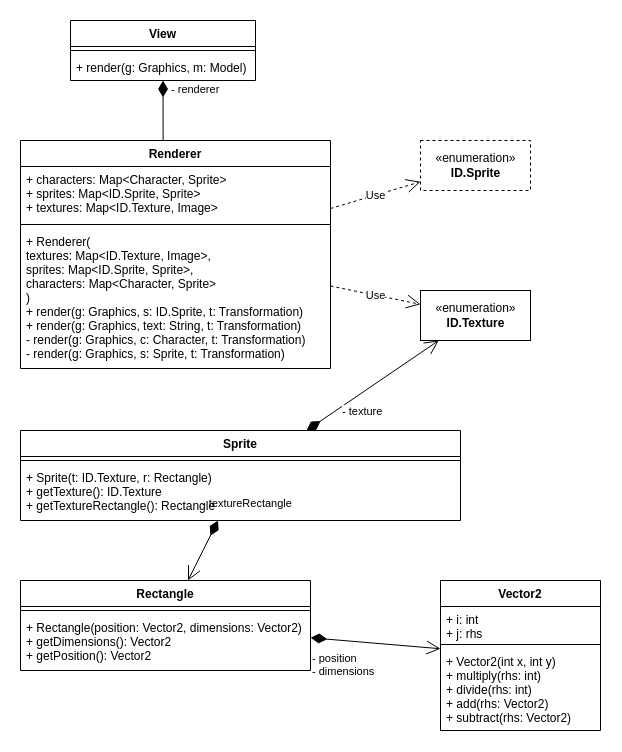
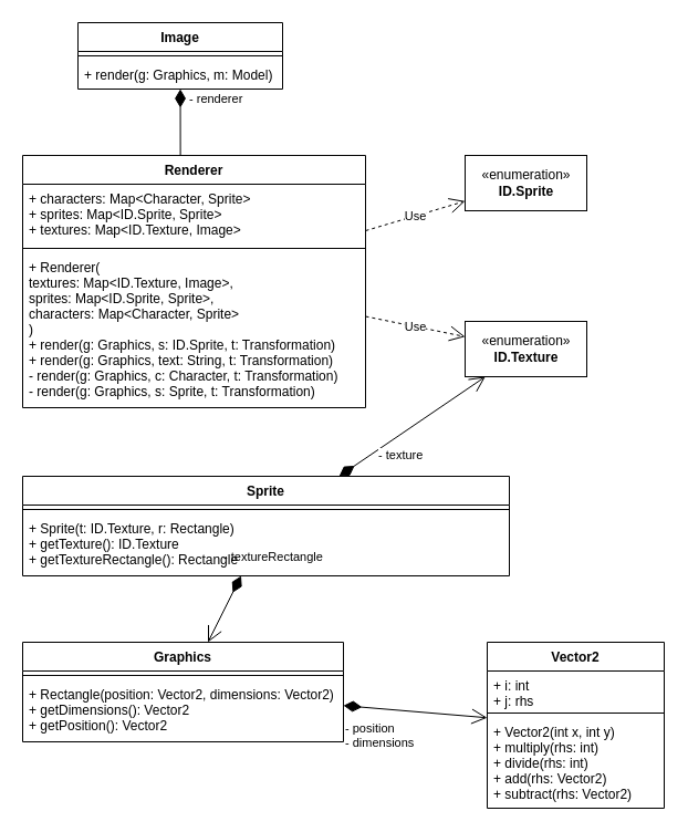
  <mxCell id="0" />
  <mxCell id="1" parent="0" />
- <mxCell id="2" value="«enumeration»&lt;br&gt;&lt;b&gt;ID.Sprite&lt;/b&gt;" style="html=1;dashed=1;" parent="1" vertex="1"><mxGeometry x="420" y="140" width="110" height="50" as="geometry" /></mxCell>
+ <mxCell id="2" value="«enumeration»&lt;br&gt;&lt;b&gt;ID.Sprite&lt;/b&gt;" style="html=1;" parent="1" vertex="1"><mxGeometry x="420" y="140" width="110" height="50" as="geometry" /></mxCell>
  <mxCell id="3" value="«enumeration»&lt;br&gt;&lt;b&gt;ID.Texture&lt;/b&gt;" style="html=1;" parent="1" vertex="1"><mxGeometry x="420" y="290" width="110" height="50" as="geometry" /></mxCell>
  <mxCell id="4" value="- texture" style="endArrow=open;html=1;endSize=12;startArrow=diamondThin;startSize=14;startFill=1;align=left;verticalAlign=bottom;" parent="1" source="10" target="3" edge="1"><mxGeometry x="-0.579" y="-11" relative="1" as="geometry"><mxPoint x="734.95" y="210" as="sourcePoint" /><mxPoint x="707.936" y="-20" as="targetPoint" /><mxPoint as="offset" /></mxGeometry></mxCell>
  <mxCell id="5" value="- textureRectangle" style="endArrow=open;html=1;endSize=12;startArrow=diamondThin;startSize=14;startFill=1;align=left;verticalAlign=bottom;" parent="1" source="10" target="13" edge="1"><mxGeometry x="-0.971" y="-19" relative="1" as="geometry"><mxPoint x="754.431" y="211" as="sourcePoint" /><mxPoint x="915.872" y="0" as="targetPoint" /><mxPoint as="offset" /></mxGeometry></mxCell>
  <mxCell id="6" value="- position&lt;br&gt;- dimensions" style="endArrow=open;html=1;endSize=12;startArrow=diamondThin;startSize=14;startFill=1;align=left;verticalAlign=bottom;" parent="1" source="13" target="16" edge="1"><mxGeometry x="-0.945" y="-43" relative="1" as="geometry"><mxPoint x="735.659" y="211" as="sourcePoint" /><mxPoint x="806.3" y="8" as="targetPoint" /><mxPoint as="offset" /></mxGeometry></mxCell>
  <mxCell id="7" value="Use" style="endArrow=open;endSize=12;dashed=1;html=1;" parent="1" source="20" target="2" edge="1"><mxGeometry width="160" relative="1" as="geometry"><mxPoint x="350" y="275.944" as="sourcePoint" /><mxPoint x="510" y="271.757" as="targetPoint" /></mxGeometry></mxCell>
  <mxCell id="8" value="- renderer" style="endArrow=open;html=1;endSize=12;startArrow=diamondThin;startSize=14;startFill=1;align=left;verticalAlign=bottom;" parent="1" source="24" edge="1"><mxGeometry x="-0.54" y="6" relative="1" as="geometry"><mxPoint x="136.742" y="-34" as="sourcePoint" /><mxPoint x="162.647" y="160" as="targetPoint" /><mxPoint as="offset" /></mxGeometry></mxCell>
  <mxCell id="9" value="Use" style="endArrow=open;endSize=12;dashed=1;html=1;" parent="1" source="20" target="3" edge="1"><mxGeometry width="160" relative="1" as="geometry"><mxPoint x="340" y="288.333" as="sourcePoint" /><mxPoint x="430" y="298.978" as="targetPoint" /></mxGeometry></mxCell>
  <mxCell id="10" value="Sprite" style="swimlane;fontStyle=1;align=center;verticalAlign=top;childLayout=stackLayout;horizontal=1;startSize=26;horizontalStack=0;resizeParent=1;resizeParentMax=0;resizeLast=0;collapsible=1;marginBottom=0;" parent="1" vertex="1"><mxGeometry x="20" y="430" width="440" height="90" as="geometry" /></mxCell>
  <mxCell id="11" value="" style="line;strokeWidth=1;fillColor=none;align=left;verticalAlign=middle;spacingTop=-1;spacingLeft=3;spacingRight=3;rotatable=0;labelPosition=right;points=[];portConstraint=eastwest;" parent="10" vertex="1"><mxGeometry y="26" width="440" height="8" as="geometry" /></mxCell>
  <mxCell id="12" value="+ Sprite(t: ID.Texture, r: Rectangle)&#10;+ getTexture(): ID.Texture&#10;+ getTextureRectangle(): Rectangle" style="text;strokeColor=none;fillColor=none;align=left;verticalAlign=top;spacingLeft=4;spacingRight=4;overflow=hidden;rotatable=0;points=[[0,0.5],[1,0.5]];portConstraint=eastwest;" parent="10" vertex="1"><mxGeometry y="34" width="440" height="56" as="geometry" /></mxCell>
- <mxCell id="13" value="Rectangle" style="swimlane;fontStyle=1;align=center;verticalAlign=top;childLayout=stackLayout;horizontal=1;startSize=26;horizontalStack=0;resizeParent=1;resizeParentMax=0;resizeLast=0;collapsible=1;marginBottom=0;" parent="1" vertex="1"><mxGeometry x="20" y="580" width="290" height="90" as="geometry" /></mxCell>
+ <mxCell id="13" value="Graphics" style="swimlane;fontStyle=1;align=center;verticalAlign=top;childLayout=stackLayout;horizontal=1;startSize=26;horizontalStack=0;resizeParent=1;resizeParentMax=0;resizeLast=0;collapsible=1;marginBottom=0;" parent="1" vertex="1"><mxGeometry x="20" y="580" width="290" height="90" as="geometry" /></mxCell>
  <mxCell id="14" value="" style="line;strokeWidth=1;fillColor=none;align=left;verticalAlign=middle;spacingTop=-1;spacingLeft=3;spacingRight=3;rotatable=0;labelPosition=right;points=[];portConstraint=eastwest;" parent="13" vertex="1"><mxGeometry y="26" width="290" height="8" as="geometry" /></mxCell>
  <mxCell id="15" value="+ Rectangle(position: Vector2, dimensions: Vector2)&#10;+ getDimensions(): Vector2&#10;+ getPosition(): Vector2" style="text;strokeColor=none;fillColor=none;align=left;verticalAlign=top;spacingLeft=4;spacingRight=4;overflow=hidden;rotatable=0;points=[[0,0.5],[1,0.5]];portConstraint=eastwest;" parent="13" vertex="1"><mxGeometry y="34" width="290" height="56" as="geometry" /></mxCell>
  <mxCell id="16" value="Vector2" style="swimlane;fontStyle=1;align=center;verticalAlign=top;childLayout=stackLayout;horizontal=1;startSize=26;horizontalStack=0;resizeParent=1;resizeParentMax=0;resizeLast=0;collapsible=1;marginBottom=0;" parent="1" vertex="1"><mxGeometry x="440" y="580" width="160" height="150" as="geometry" /></mxCell>
  <mxCell id="17" value="+ i: int&#10;+ j: rhs" style="text;strokeColor=none;fillColor=none;align=left;verticalAlign=top;spacingLeft=4;spacingRight=4;overflow=hidden;rotatable=0;points=[[0,0.5],[1,0.5]];portConstraint=eastwest;" parent="16" vertex="1"><mxGeometry y="26" width="160" height="34" as="geometry" /></mxCell>
  <mxCell id="18" value="" style="line;strokeWidth=1;fillColor=none;align=left;verticalAlign=middle;spacingTop=-1;spacingLeft=3;spacingRight=3;rotatable=0;labelPosition=right;points=[];portConstraint=eastwest;" parent="16" vertex="1"><mxGeometry y="60" width="160" height="8" as="geometry" /></mxCell>
  <mxCell id="19" value="+ Vector2(int x, int y)&#10;+ multiply(rhs: int)&#10;+ divide(rhs: int)&#10;+ add(rhs: Vector2)&#10;+ subtract(rhs: Vector2)" style="text;strokeColor=none;fillColor=none;align=left;verticalAlign=top;spacingLeft=4;spacingRight=4;overflow=hidden;rotatable=0;points=[[0,0.5],[1,0.5]];portConstraint=eastwest;" parent="16" vertex="1"><mxGeometry y="68" width="160" height="82" as="geometry" /></mxCell>
  <mxCell id="20" value="Renderer" style="swimlane;fontStyle=1;align=center;verticalAlign=top;childLayout=stackLayout;horizontal=1;startSize=26;horizontalStack=0;resizeParent=1;resizeParentMax=0;resizeLast=0;collapsible=1;marginBottom=0;" parent="1" vertex="1"><mxGeometry x="20" y="140" width="310" height="228" as="geometry" /></mxCell>
  <mxCell id="21" value="+ characters: Map&lt;Character, Sprite&gt;&#10;+ sprites: Map&lt;ID.Sprite, Sprite&gt;&#10;+ textures: Map&lt;ID.Texture, Image&gt;" style="text;strokeColor=none;fillColor=none;align=left;verticalAlign=top;spacingLeft=4;spacingRight=4;overflow=hidden;rotatable=0;points=[[0,0.5],[1,0.5]];portConstraint=eastwest;" parent="20" vertex="1"><mxGeometry y="26" width="310" height="54" as="geometry" /></mxCell>
  <mxCell id="22" value="" style="line;strokeWidth=1;fillColor=none;align=left;verticalAlign=middle;spacingTop=-1;spacingLeft=3;spacingRight=3;rotatable=0;labelPosition=right;points=[];portConstraint=eastwest;" parent="20" vertex="1"><mxGeometry y="80" width="310" height="8" as="geometry" /></mxCell>
  <mxCell id="23" value="+ Renderer(&#10;textures: Map&lt;ID.Texture, Image&gt;,&#10;sprites: Map&lt;ID.Sprite, Sprite&gt;,&#10;characters: Map&lt;Character, Sprite&gt;&#10;)&#10;+ render(g: Graphics, s: ID.Sprite, t: Transformation)&#10;+ render(g: Graphics, text: String, t: Transformation)&#10;- render(g: Graphics, c: Character, t: Transformation)&#10;- render(g: Graphics, s: Sprite, t: Transformation)" style="text;strokeColor=none;fillColor=none;align=left;verticalAlign=top;spacingLeft=4;spacingRight=4;overflow=hidden;rotatable=0;points=[[0,0.5],[1,0.5]];portConstraint=eastwest;" parent="20" vertex="1"><mxGeometry y="88" width="310" height="140" as="geometry" /></mxCell>
- <mxCell id="24" value="View" style="swimlane;fontStyle=1;align=center;verticalAlign=top;childLayout=stackLayout;horizontal=1;startSize=26;horizontalStack=0;resizeParent=1;resizeParentMax=0;resizeLast=0;collapsible=1;marginBottom=0;" parent="1" vertex="1"><mxGeometry x="70" y="20" width="185" height="60" as="geometry" /></mxCell>
+ <mxCell id="24" value="Image" style="swimlane;fontStyle=1;align=center;verticalAlign=top;childLayout=stackLayout;horizontal=1;startSize=26;horizontalStack=0;resizeParent=1;resizeParentMax=0;resizeLast=0;collapsible=1;marginBottom=0;" parent="1" vertex="1"><mxGeometry x="70" y="20" width="185" height="60" as="geometry" /></mxCell>
  <mxCell id="25" value="" style="line;strokeWidth=1;fillColor=none;align=left;verticalAlign=middle;spacingTop=-1;spacingLeft=3;spacingRight=3;rotatable=0;labelPosition=right;points=[];portConstraint=eastwest;" parent="24" vertex="1"><mxGeometry y="26" width="185" height="8" as="geometry" /></mxCell>
  <mxCell id="26" value="+ render(g: Graphics, m: Model)" style="text;strokeColor=none;fillColor=none;align=left;verticalAlign=top;spacingLeft=4;spacingRight=4;overflow=hidden;rotatable=0;points=[[0,0.5],[1,0.5]];portConstraint=eastwest;" parent="24" vertex="1"><mxGeometry y="34" width="185" height="26" as="geometry" /></mxCell>
